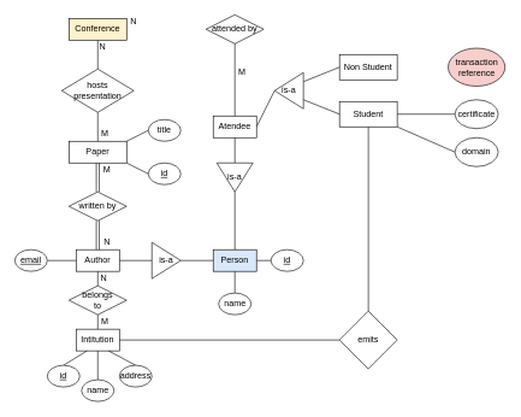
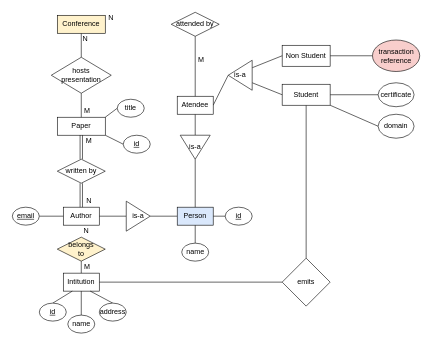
  <mxCell id="0" />
  <mxCell id="1" parent="0" />
  <mxCell id="2" style="edgeStyle=none;rounded=0;orthogonalLoop=1;jettySize=auto;html=1;exitX=0.5;exitY=1;exitDx=0;exitDy=0;entryX=0.5;entryY=0;entryDx=0;entryDy=0;endArrow=none;endFill=0;" parent="1" source="3" target="10" edge="1"><mxGeometry relative="1" as="geometry" /></mxCell>
  <mxCell id="3" value="Conference" style="rounded=0;whiteSpace=wrap;html=1;fillColor=#fff2cc;" parent="1" vertex="1"><mxGeometry x="95" y="25" width="80" height="30" as="geometry" /></mxCell>
  <mxCell id="4" style="rounded=0;orthogonalLoop=1;jettySize=auto;html=1;exitX=1;exitY=0;exitDx=0;exitDy=0;entryX=0;entryY=0.5;entryDx=0;entryDy=0;endArrow=none;endFill=0;" parent="1" source="6" target="7" edge="1"><mxGeometry relative="1" as="geometry" /></mxCell>
  <mxCell id="5" style="edgeStyle=none;rounded=0;orthogonalLoop=1;jettySize=auto;html=1;exitX=1;exitY=1;exitDx=0;exitDy=0;entryX=0;entryY=0.5;entryDx=0;entryDy=0;endArrow=none;endFill=0;" parent="1" source="6" target="8" edge="1"><mxGeometry relative="1" as="geometry" /></mxCell>
  <mxCell id="6" value="Paper" style="rounded=0;whiteSpace=wrap;html=1;" parent="1" vertex="1"><mxGeometry x="95" y="195" width="80" height="30" as="geometry" /></mxCell>
- <mxCell id="7" value="title" style="ellipse;whiteSpace=wrap;html=1;" parent="1" vertex="1"><mxGeometry x="205" y="165" width="45" height="30" as="geometry" /></mxCell>
+ <mxCell id="7" value="title" style="ellipse;whiteSpace=wrap;html=1;" parent="1" vertex="1"><mxGeometry x="195" y="165" width="45" height="30" as="geometry" /></mxCell>
  <mxCell id="8" value="id" style="ellipse;whiteSpace=wrap;html=1;fontStyle=4" parent="1" vertex="1"><mxGeometry x="205" y="225" width="45" height="30" as="geometry" /></mxCell>
  <mxCell id="9" style="edgeStyle=none;rounded=0;orthogonalLoop=1;jettySize=auto;html=1;exitX=0.5;exitY=1;exitDx=0;exitDy=0;entryX=0.5;entryY=0;entryDx=0;entryDy=0;endArrow=none;endFill=0;" parent="1" source="10" target="6" edge="1"><mxGeometry relative="1" as="geometry" /></mxCell>
  <mxCell id="10" value="hosts&lt;br&gt;presentation" style="rhombus;whiteSpace=wrap;html=1;" parent="1" vertex="1"><mxGeometry x="85" y="95" width="100" height="60" as="geometry" /></mxCell>
  <mxCell id="11" value="N" style="text;html=1;strokeColor=none;fillColor=none;align=center;verticalAlign=middle;whiteSpace=wrap;rounded=0;" parent="1" vertex="1"><mxGeometry x="132" y="55" width="20" height="20" as="geometry" /></mxCell>
  <mxCell id="12" value="M" style="text;html=1;strokeColor=none;fillColor=none;align=center;verticalAlign=middle;whiteSpace=wrap;rounded=0;" parent="1" vertex="1"><mxGeometry x="135" y="175" width="20" height="20" as="geometry" /></mxCell>
  <mxCell id="13" style="edgeStyle=none;rounded=0;orthogonalLoop=1;jettySize=auto;html=1;exitX=1;exitY=0.5;exitDx=0;exitDy=0;entryX=0;entryY=0.5;entryDx=0;entryDy=0;endArrow=none;endFill=0;" parent="1" source="14" target="25" edge="1"><mxGeometry relative="1" as="geometry" /></mxCell>
  <mxCell id="14" value="Author" style="rounded=0;whiteSpace=wrap;html=1;" parent="1" vertex="1"><mxGeometry x="105" y="345" width="60" height="30" as="geometry" /></mxCell>
  <mxCell id="15" style="edgeStyle=none;rounded=0;orthogonalLoop=1;jettySize=auto;html=1;exitX=1;exitY=0.5;exitDx=0;exitDy=0;entryX=0;entryY=0.5;entryDx=0;entryDy=0;endArrow=none;endFill=0;" parent="1" source="16" target="14" edge="1"><mxGeometry relative="1" as="geometry" /></mxCell>
  <mxCell id="16" value="email" style="ellipse;whiteSpace=wrap;html=1;fontStyle=4" parent="1" vertex="1"><mxGeometry x="20" y="345" width="45" height="30" as="geometry" /></mxCell>
  <mxCell id="17" style="edgeStyle=none;rounded=0;orthogonalLoop=1;jettySize=auto;html=1;exitX=0.5;exitY=0;exitDx=0;exitDy=0;entryX=0.5;entryY=1;entryDx=0;entryDy=0;endArrow=none;endFill=0;" parent="1" source="18" target="27" edge="1"><mxGeometry relative="1" as="geometry" /></mxCell>
  <mxCell id="18" value="name" style="ellipse;whiteSpace=wrap;html=1;" parent="1" vertex="1"><mxGeometry x="302.5" y="405" width="45" height="30" as="geometry" /></mxCell>
  <mxCell id="19" style="edgeStyle=none;rounded=0;orthogonalLoop=1;jettySize=auto;html=1;exitX=0.5;exitY=0;exitDx=0;exitDy=0;entryX=0.5;entryY=1;entryDx=0;entryDy=0;endArrow=none;endFill=0;shape=link;" parent="1" source="21" target="6" edge="1"><mxGeometry relative="1" as="geometry" /></mxCell>
  <mxCell id="20" style="edgeStyle=none;shape=link;rounded=0;orthogonalLoop=1;jettySize=auto;html=1;exitX=0.5;exitY=1;exitDx=0;exitDy=0;entryX=0.5;entryY=0;entryDx=0;entryDy=0;endArrow=none;endFill=0;" parent="1" source="21" target="14" edge="1"><mxGeometry relative="1" as="geometry" /></mxCell>
  <mxCell id="21" value="written by" style="rhombus;whiteSpace=wrap;html=1;" parent="1" vertex="1"><mxGeometry x="95" y="265" width="80" height="40" as="geometry" /></mxCell>
  <mxCell id="22" value="M" style="text;html=1;strokeColor=none;fillColor=none;align=center;verticalAlign=middle;whiteSpace=wrap;rounded=0;" parent="1" vertex="1"><mxGeometry x="137.5" y="225" width="20" height="20" as="geometry" /></mxCell>
  <mxCell id="23" value="N" style="text;html=1;strokeColor=none;fillColor=none;align=center;verticalAlign=middle;whiteSpace=wrap;rounded=0;" parent="1" vertex="1"><mxGeometry x="137.5" y="325" width="20" height="20" as="geometry" /></mxCell>
  <mxCell id="24" style="edgeStyle=none;rounded=0;orthogonalLoop=1;jettySize=auto;html=1;exitX=1;exitY=0.5;exitDx=0;exitDy=0;entryX=0;entryY=0.5;entryDx=0;entryDy=0;endArrow=none;endFill=0;" parent="1" source="25" target="27" edge="1"><mxGeometry relative="1" as="geometry" /></mxCell>
  <mxCell id="25" value="is-a" style="triangle;whiteSpace=wrap;html=1;" parent="1" vertex="1"><mxGeometry x="210" y="335" width="40" height="50" as="geometry" /></mxCell>
  <mxCell id="26" style="edgeStyle=none;rounded=0;orthogonalLoop=1;jettySize=auto;html=1;exitX=1;exitY=0.5;exitDx=0;exitDy=0;entryX=0;entryY=0.5;entryDx=0;entryDy=0;endArrow=none;endFill=0;" parent="1" source="27" target="35" edge="1"><mxGeometry relative="1" as="geometry" /></mxCell>
  <mxCell id="27" value="Person" style="rounded=0;whiteSpace=wrap;html=1;fillColor=#dae8fc;" parent="1" vertex="1"><mxGeometry x="295" y="345" width="60" height="30" as="geometry" /></mxCell>
  <mxCell id="28" style="rounded=0;orthogonalLoop=1;jettySize=auto;html=1;exitX=1;exitY=0.5;exitDx=0;exitDy=0;entryX=0;entryY=0.5;entryDx=0;entryDy=0;endArrow=none;endFill=0;" edge="1" parent="1" source="29" target="61"><mxGeometry relative="1" as="geometry" /></mxCell>
  <mxCell id="29" value="&lt;span&gt;Intitution&lt;/span&gt;" style="rounded=0;whiteSpace=wrap;html=1;" parent="1" vertex="1"><mxGeometry x="105" y="455" width="60" height="30" as="geometry" /></mxCell>
- <mxCell id="30" style="edgeStyle=none;rounded=0;orthogonalLoop=1;jettySize=auto;html=1;exitX=0.5;exitY=0;exitDx=0;exitDy=0;entryX=0.5;entryY=1;entryDx=0;entryDy=0;endArrow=none;endFill=0;" parent="1" source="32" target="14" edge="1"><mxGeometry relative="1" as="geometry" /></mxCell>
  <mxCell id="31" style="edgeStyle=none;rounded=0;orthogonalLoop=1;jettySize=auto;html=1;exitX=0.5;exitY=1;exitDx=0;exitDy=0;entryX=0.5;entryY=0;entryDx=0;entryDy=0;endArrow=none;endFill=0;" parent="1" source="32" target="29" edge="1"><mxGeometry relative="1" as="geometry" /></mxCell>
- <mxCell id="32" value="belongs&lt;br&gt;to" style="rhombus;whiteSpace=wrap;html=1;" parent="1" vertex="1"><mxGeometry x="95" y="395" width="80" height="40" as="geometry" /></mxCell>
+ <mxCell id="32" value="belongs&lt;br&gt;to" style="rhombus;whiteSpace=wrap;html=1;fillColor=#fff2cc;" parent="1" vertex="1"><mxGeometry x="95" y="395" width="80" height="40" as="geometry" /></mxCell>
  <mxCell id="33" value="N" style="text;html=1;strokeColor=none;fillColor=none;align=center;verticalAlign=middle;whiteSpace=wrap;rounded=0;" parent="1" vertex="1"><mxGeometry x="135" y="375" width="17" height="20" as="geometry" /></mxCell>
  <mxCell id="34" value="M" style="text;html=1;strokeColor=none;fillColor=none;align=center;verticalAlign=middle;whiteSpace=wrap;rounded=0;" parent="1" vertex="1"><mxGeometry x="135" y="435" width="20" height="20" as="geometry" /></mxCell>
  <mxCell id="35" value="id" style="ellipse;whiteSpace=wrap;html=1;fontStyle=4" parent="1" vertex="1"><mxGeometry x="375" y="345" width="45" height="30" as="geometry" /></mxCell>
  <mxCell id="36" style="edgeStyle=none;rounded=0;orthogonalLoop=1;jettySize=auto;html=1;exitX=0.5;exitY=0;exitDx=0;exitDy=0;entryX=0.25;entryY=1;entryDx=0;entryDy=0;endArrow=none;endFill=0;" parent="1" source="37" target="29" edge="1"><mxGeometry relative="1" as="geometry" /></mxCell>
  <mxCell id="37" value="id" style="ellipse;whiteSpace=wrap;html=1;fontStyle=4" parent="1" vertex="1"><mxGeometry x="65" y="505" width="45" height="30" as="geometry" /></mxCell>
  <mxCell id="38" style="edgeStyle=none;rounded=0;orthogonalLoop=1;jettySize=auto;html=1;exitX=0.5;exitY=0;exitDx=0;exitDy=0;entryX=0.5;entryY=1;entryDx=0;entryDy=0;endArrow=none;endFill=0;" parent="1" source="39" target="29" edge="1"><mxGeometry relative="1" as="geometry" /></mxCell>
  <mxCell id="39" value="name" style="ellipse;whiteSpace=wrap;html=1;" parent="1" vertex="1"><mxGeometry x="112.5" y="525" width="45" height="30" as="geometry" /></mxCell>
  <mxCell id="40" style="edgeStyle=none;rounded=0;orthogonalLoop=1;jettySize=auto;html=1;exitX=0.5;exitY=0;exitDx=0;exitDy=0;entryX=0.75;entryY=1;entryDx=0;entryDy=0;endArrow=none;endFill=0;" parent="1" source="41" target="29" edge="1"><mxGeometry relative="1" as="geometry" /></mxCell>
  <mxCell id="41" value="address" style="ellipse;whiteSpace=wrap;html=1;" parent="1" vertex="1"><mxGeometry x="165" y="505" width="45" height="30" as="geometry" /></mxCell>
  <mxCell id="42" style="edgeStyle=none;rounded=0;orthogonalLoop=1;jettySize=auto;html=1;exitX=0.5;exitY=1;exitDx=0;exitDy=0;entryX=0;entryY=0.5;entryDx=0;entryDy=0;endArrow=none;endFill=0;" parent="1" source="44" target="46" edge="1"><mxGeometry relative="1" as="geometry" /></mxCell>
  <mxCell id="43" style="edgeStyle=none;rounded=0;orthogonalLoop=1;jettySize=auto;html=1;exitX=1;exitY=0.5;exitDx=0;exitDy=0;entryX=1;entryY=0.5;entryDx=0;entryDy=0;endArrow=none;endFill=0;" parent="1" source="44" target="59" edge="1"><mxGeometry relative="1" as="geometry" /></mxCell>
  <mxCell id="44" value="Atendee" style="rounded=0;whiteSpace=wrap;html=1;" parent="1" vertex="1"><mxGeometry x="295" y="160" width="60" height="30" as="geometry" /></mxCell>
  <mxCell id="45" style="rounded=0;orthogonalLoop=1;jettySize=auto;html=1;exitX=1;exitY=0.5;exitDx=0;exitDy=0;entryX=0.5;entryY=0;entryDx=0;entryDy=0;endArrow=none;endFill=0;" parent="1" source="46" target="27" edge="1"><mxGeometry relative="1" as="geometry" /></mxCell>
  <mxCell id="46" value="is-a" style="triangle;whiteSpace=wrap;html=1;rotation=0;direction=south;" parent="1" vertex="1"><mxGeometry x="300" y="225" width="50" height="40" as="geometry" /></mxCell>
  <mxCell id="47" style="edgeStyle=none;rounded=0;orthogonalLoop=1;jettySize=auto;html=1;exitX=0.5;exitY=1;exitDx=0;exitDy=0;entryX=0.5;entryY=0;entryDx=0;entryDy=0;endArrow=none;endFill=0;startArrow=none;startFill=0;" parent="1" source="48" target="44" edge="1"><mxGeometry relative="1" as="geometry" /></mxCell>
  <mxCell id="48" value="attended by" style="rhombus;whiteSpace=wrap;html=1;" parent="1" vertex="1"><mxGeometry x="285" y="20" width="80" height="40" as="geometry" /></mxCell>
  <mxCell id="49" value="N" style="text;html=1;strokeColor=none;fillColor=none;align=center;verticalAlign=middle;whiteSpace=wrap;rounded=0;" parent="1" vertex="1"><mxGeometry x="175" y="20" width="20" height="20" as="geometry" /></mxCell>
  <mxCell id="50" value="M" style="text;html=1;strokeColor=none;fillColor=none;align=center;verticalAlign=middle;whiteSpace=wrap;rounded=0;" parent="1" vertex="1"><mxGeometry x="325" y="90" width="20" height="20" as="geometry" /></mxCell>
  <mxCell id="51" style="edgeStyle=none;rounded=0;orthogonalLoop=1;jettySize=auto;html=1;exitX=1;exitY=0.5;exitDx=0;exitDy=0;entryX=0;entryY=0.5;entryDx=0;entryDy=0;endArrow=none;endFill=0;startArrow=none;startFill=0;" parent="1" source="56" target="60" edge="1"><mxGeometry relative="1" as="geometry" /></mxCell>
+ <mxCell id="52" style="edgeStyle=none;rounded=0;orthogonalLoop=1;jettySize=auto;html=1;exitX=1;exitY=0.5;exitDx=0;exitDy=0;entryX=0;entryY=0.5;entryDx=0;entryDy=0;endArrow=none;endFill=0;" edge="1" parent="1" source="53" target="63"><mxGeometry relative="1" as="geometry" /></mxCell>
  <mxCell id="53" value="Non Student" style="rounded=0;whiteSpace=wrap;html=1;" parent="1" vertex="1"><mxGeometry x="470" y="75" width="80" height="35" as="geometry" /></mxCell>
  <mxCell id="54" style="edgeStyle=none;rounded=0;orthogonalLoop=1;jettySize=auto;html=1;exitX=0.5;exitY=1;exitDx=0;exitDy=0;endArrow=none;endFill=0;" edge="1" parent="1" source="56" target="61"><mxGeometry relative="1" as="geometry" /></mxCell>
  <mxCell id="55" style="edgeStyle=none;rounded=0;orthogonalLoop=1;jettySize=auto;html=1;exitX=1;exitY=1;exitDx=0;exitDy=0;entryX=0;entryY=0.5;entryDx=0;entryDy=0;endArrow=none;endFill=0;" edge="1" parent="1" source="56" target="62"><mxGeometry relative="1" as="geometry" /></mxCell>
  <mxCell id="56" value="Student" style="rounded=0;whiteSpace=wrap;html=1;" parent="1" vertex="1"><mxGeometry x="470" y="140" width="80" height="35" as="geometry" /></mxCell>
  <mxCell id="57" style="edgeStyle=none;rounded=0;orthogonalLoop=1;jettySize=auto;html=1;exitX=0;exitY=0.75;exitDx=0;exitDy=0;entryX=0;entryY=0.5;entryDx=0;entryDy=0;endArrow=none;endFill=0;startArrow=none;startFill=0;" parent="1" source="59" target="53" edge="1"><mxGeometry relative="1" as="geometry" /></mxCell>
  <mxCell id="58" style="edgeStyle=none;rounded=0;orthogonalLoop=1;jettySize=auto;html=1;exitX=0;exitY=0.25;exitDx=0;exitDy=0;entryX=0;entryY=0.5;entryDx=0;entryDy=0;endArrow=none;endFill=0;startArrow=none;startFill=0;" parent="1" source="59" target="56" edge="1"><mxGeometry relative="1" as="geometry" /></mxCell>
  <mxCell id="59" value="is-a" style="triangle;whiteSpace=wrap;html=1;rotation=0;direction=west;" parent="1" vertex="1"><mxGeometry x="380" y="100" width="40" height="50" as="geometry" /></mxCell>
  <mxCell id="60" value="certificate" style="ellipse;whiteSpace=wrap;html=1;" parent="1" vertex="1"><mxGeometry x="630" y="137.5" width="60" height="40" as="geometry" /></mxCell>
  <mxCell id="61" value="emits" style="rhombus;whiteSpace=wrap;html=1;" vertex="1" parent="1"><mxGeometry x="470" y="430" width="80" height="80" as="geometry" /></mxCell>
  <mxCell id="62" value="domain" style="ellipse;whiteSpace=wrap;html=1;" vertex="1" parent="1"><mxGeometry x="630" y="190" width="60" height="40" as="geometry" /></mxCell>
  <mxCell id="63" value="transaction reference" style="ellipse;whiteSpace=wrap;html=1;fillColor=#f8cecc;" vertex="1" parent="1"><mxGeometry x="620.63" y="66.25" width="78.75" height="52.5" as="geometry" /></mxCell>
